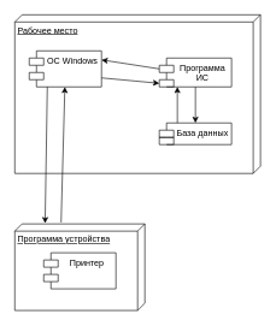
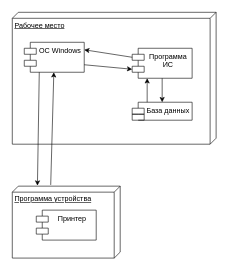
  <mxCell id="0" />
  <mxCell id="1" parent="0" />
  <mxCell id="2" value="Рабочее место" style="verticalAlign=top;align=left;spacingTop=8;spacingLeft=2;spacingRight=12;shape=cube;size=10;direction=south;fontStyle=4;html=1;whiteSpace=wrap;" vertex="1" parent="1"><mxGeometry x="20" y="20" width="340" height="220" as="geometry" /></mxCell>
  <mxCell id="3" value="" style="group" vertex="1" connectable="0" parent="1"><mxGeometry x="20" y="310" width="180" height="120" as="geometry" /></mxCell>
  <mxCell id="4" value="Программа устройства" style="verticalAlign=top;align=left;spacingTop=8;spacingLeft=2;spacingRight=12;shape=cube;size=10;direction=south;fontStyle=4;html=1;whiteSpace=wrap;movable=1;resizable=1;rotatable=1;deletable=1;editable=1;locked=0;connectable=1;" vertex="1" parent="3"><mxGeometry width="180" height="120" as="geometry" /></mxCell>
  <mxCell id="5" value="Принтер" style="shape=module;align=left;spacingLeft=20;align=center;verticalAlign=top;whiteSpace=wrap;html=1;movable=1;resizable=1;rotatable=1;deletable=1;editable=1;locked=0;connectable=1;" vertex="1" parent="3"><mxGeometry x="40" y="40" width="100" height="50" as="geometry" /></mxCell>
  <mxCell id="6" value="ОС Windows" style="shape=module;align=left;spacingLeft=20;align=center;verticalAlign=top;whiteSpace=wrap;html=1;" vertex="1" parent="1"><mxGeometry x="40" y="70" width="100" height="50" as="geometry" /></mxCell>
- <mxCell id="7" value="Программа ИС" style="shape=module;align=left;spacingLeft=20;align=center;verticalAlign=top;whiteSpace=wrap;html=1;" vertex="1" parent="1"><mxGeometry x="220" y="80" width="100" height="40" as="geometry" /></mxCell>
+ <mxCell id="7" value="Программа ИС" style="shape=module;align=left;spacingLeft=20;align=center;verticalAlign=top;whiteSpace=wrap;html=1;" vertex="1" parent="1"><mxGeometry x="220" y="80" width="100" height="50" as="geometry" /></mxCell>
  <mxCell id="8" value="База данных" style="shape=module;align=left;spacingLeft=20;align=center;verticalAlign=top;whiteSpace=wrap;html=1;" vertex="1" parent="1"><mxGeometry x="220" y="170" width="100" height="30" as="geometry" /></mxCell>
  <mxCell id="9" value="" style="endArrow=classic;html=1;rounded=0;exitX=0.25;exitY=1;exitDx=0;exitDy=0;entryX=-0.008;entryY=0.767;entryDx=0;entryDy=0;entryPerimeter=0;" edge="1" parent="1" source="6" target="4"><mxGeometry width="50" height="50" relative="1" as="geometry"><mxPoint x="80" y="310" as="sourcePoint" /><mxPoint x="130" y="260" as="targetPoint" /></mxGeometry></mxCell>
  <mxCell id="10" value="" style="endArrow=classic;html=1;rounded=0;exitX=-0.017;exitY=0.644;exitDx=0;exitDy=0;exitPerimeter=0;" edge="1" parent="1" source="4" target="6"><mxGeometry width="50" height="50" relative="1" as="geometry"><mxPoint x="100" y="330" as="sourcePoint" /><mxPoint x="62" y="359" as="targetPoint" /></mxGeometry></mxCell>
  <mxCell id="11" value="" style="endArrow=classic;html=1;rounded=0;exitX=1;exitY=0.75;exitDx=0;exitDy=0;entryX=0;entryY=0;entryDx=0;entryDy=35;entryPerimeter=0;" edge="1" parent="1" source="6" target="7"><mxGeometry width="50" height="50" relative="1" as="geometry"><mxPoint x="340" y="210" as="sourcePoint" /><mxPoint x="390" y="160" as="targetPoint" /></mxGeometry></mxCell>
  <mxCell id="12" value="" style="endArrow=classic;html=1;rounded=0;entryX=1;entryY=0.25;entryDx=0;entryDy=0;exitX=0;exitY=0;exitDx=0;exitDy=15;exitPerimeter=0;" edge="1" parent="1" source="7" target="6"><mxGeometry width="50" height="50" relative="1" as="geometry"><mxPoint x="340" y="210" as="sourcePoint" /><mxPoint x="390" y="160" as="targetPoint" /></mxGeometry></mxCell>
  <mxCell id="13" value="" style="endArrow=classic;html=1;rounded=0;exitX=0.25;exitY=0;exitDx=0;exitDy=0;entryX=0.25;entryY=1;entryDx=0;entryDy=0;" edge="1" parent="1" source="8" target="7"><mxGeometry width="50" height="50" relative="1" as="geometry"><mxPoint x="340" y="210" as="sourcePoint" /><mxPoint x="390" y="160" as="targetPoint" /></mxGeometry></mxCell>
  <mxCell id="14" value="" style="endArrow=classic;html=1;rounded=0;exitX=0.5;exitY=1;exitDx=0;exitDy=0;entryX=0.5;entryY=0;entryDx=0;entryDy=0;" edge="1" parent="1" source="7" target="8"><mxGeometry width="50" height="50" relative="1" as="geometry"><mxPoint x="165" y="180" as="sourcePoint" /><mxPoint x="255" y="140" as="targetPoint" /></mxGeometry></mxCell>
